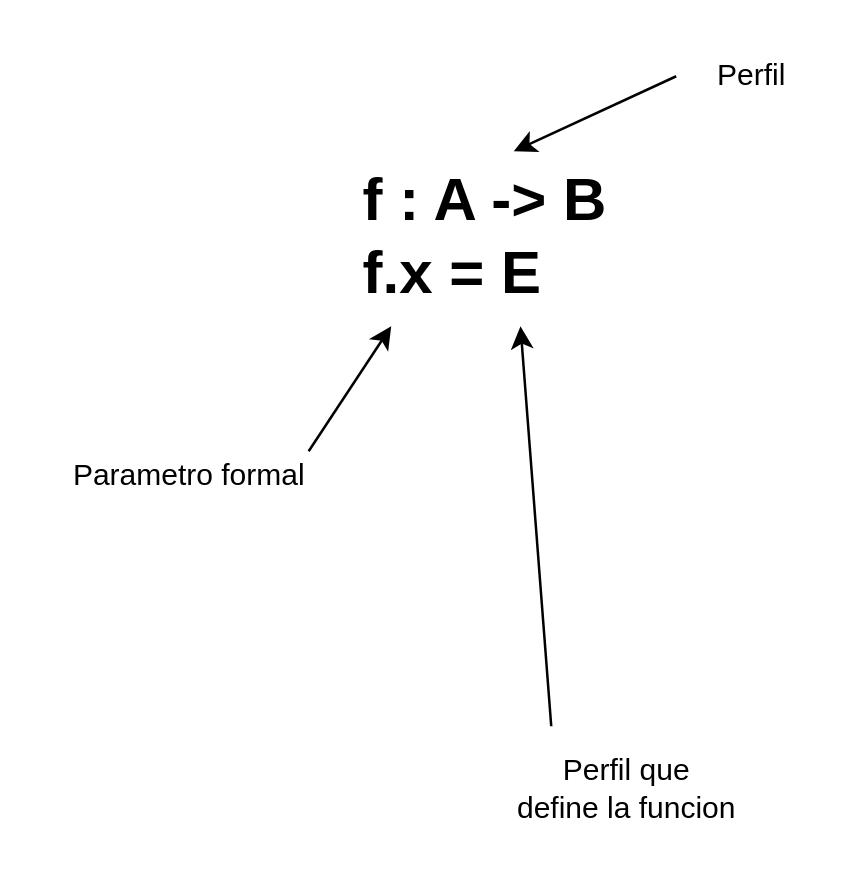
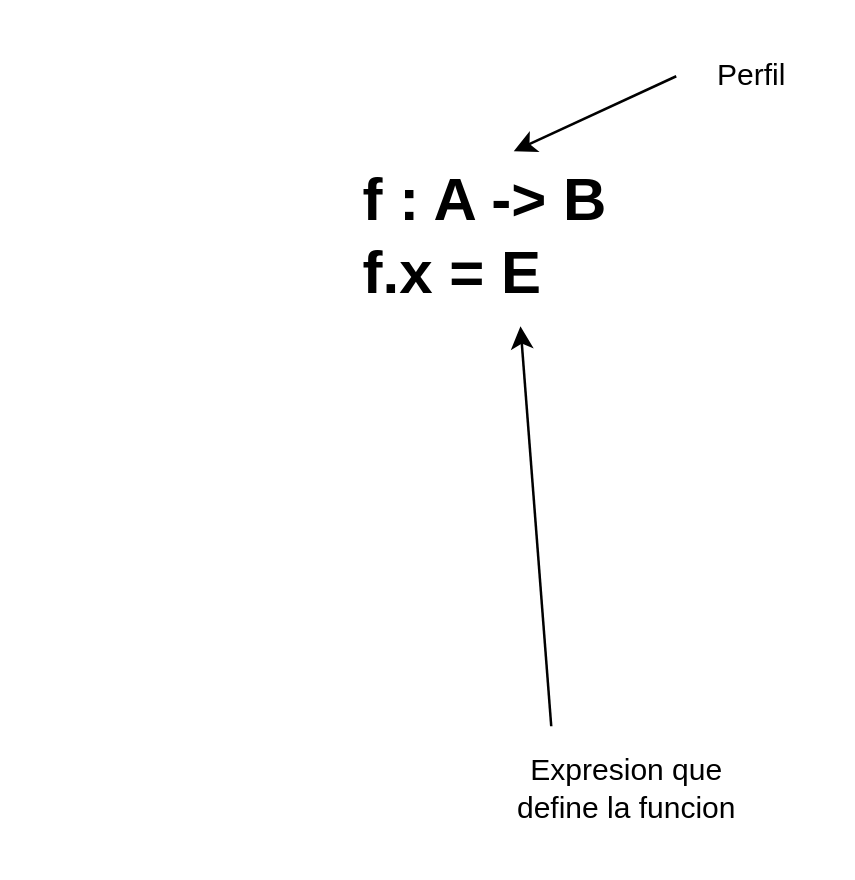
  <mxCell id="0" />
  <mxCell id="1" parent="0" />
  <mxCell id="2" value="&lt;h1&gt;f : A -&amp;gt; B&lt;br&gt;f.x = E&lt;/h1&gt;" style="text;html=1;strokeColor=none;fillColor=none;spacing=5;spacingTop=-20;whiteSpace=wrap;overflow=hidden;rounded=0;" vertex="1" parent="1"><mxGeometry x="140" y="60" width="130" height="70" as="geometry" /></mxCell>
  <mxCell id="3" value="Perfil&lt;br&gt;" style="text;html=1;align=center;verticalAlign=middle;resizable=0;points=[];autosize=1;strokeColor=none;" vertex="1" parent="1"><mxGeometry x="280" y="20" width="40" height="20" as="geometry" /></mxCell>
- <mxCell id="4" value="Perfil que&lt;br&gt;define la funcion" style="text;html=1;align=center;verticalAlign=middle;resizable=0;points=[];autosize=1;strokeColor=none;" vertex="1" parent="1"><mxGeometry x="200" y="300" width="100" height="30" as="geometry" /></mxCell>
- <mxCell id="5" value="Parametro formal" style="text;html=1;align=center;verticalAlign=middle;resizable=0;points=[];autosize=1;strokeColor=none;" vertex="1" parent="1"><mxGeometry x="20" y="180" width="110" height="20" as="geometry" /></mxCell>
- <mxCell id="6" value="" style="endArrow=classic;html=1;exitX=0.936;exitY=0;exitDx=0;exitDy=0;exitPerimeter=0;entryX=0.123;entryY=1;entryDx=0;entryDy=0;entryPerimeter=0;" edge="1" parent="1" source="5" target="2"><mxGeometry width="50" height="50" relative="1" as="geometry"><mxPoint x="220" y="290" as="sourcePoint" /><mxPoint x="170" y="130" as="targetPoint" /></mxGeometry></mxCell>
+ <mxCell id="4" value="Expresion que&lt;br&gt;define la funcion" style="text;html=1;align=center;verticalAlign=middle;resizable=0;points=[];autosize=1;strokeColor=none;" vertex="1" parent="1"><mxGeometry x="200" y="300" width="100" height="30" as="geometry" /></mxCell>
  <mxCell id="7" value="" style="endArrow=classic;html=1;" edge="1" parent="1" target="2"><mxGeometry width="50" height="50" relative="1" as="geometry"><mxPoint x="220" y="290" as="sourcePoint" /><mxPoint x="270" y="240" as="targetPoint" /></mxGeometry></mxCell>
  <mxCell id="8" value="" style="endArrow=classic;html=1;entryX=0.5;entryY=0;entryDx=0;entryDy=0;" edge="1" parent="1" target="2"><mxGeometry width="50" height="50" relative="1" as="geometry"><mxPoint x="270" y="30" as="sourcePoint" /><mxPoint x="210" y="50" as="targetPoint" /></mxGeometry></mxCell>
